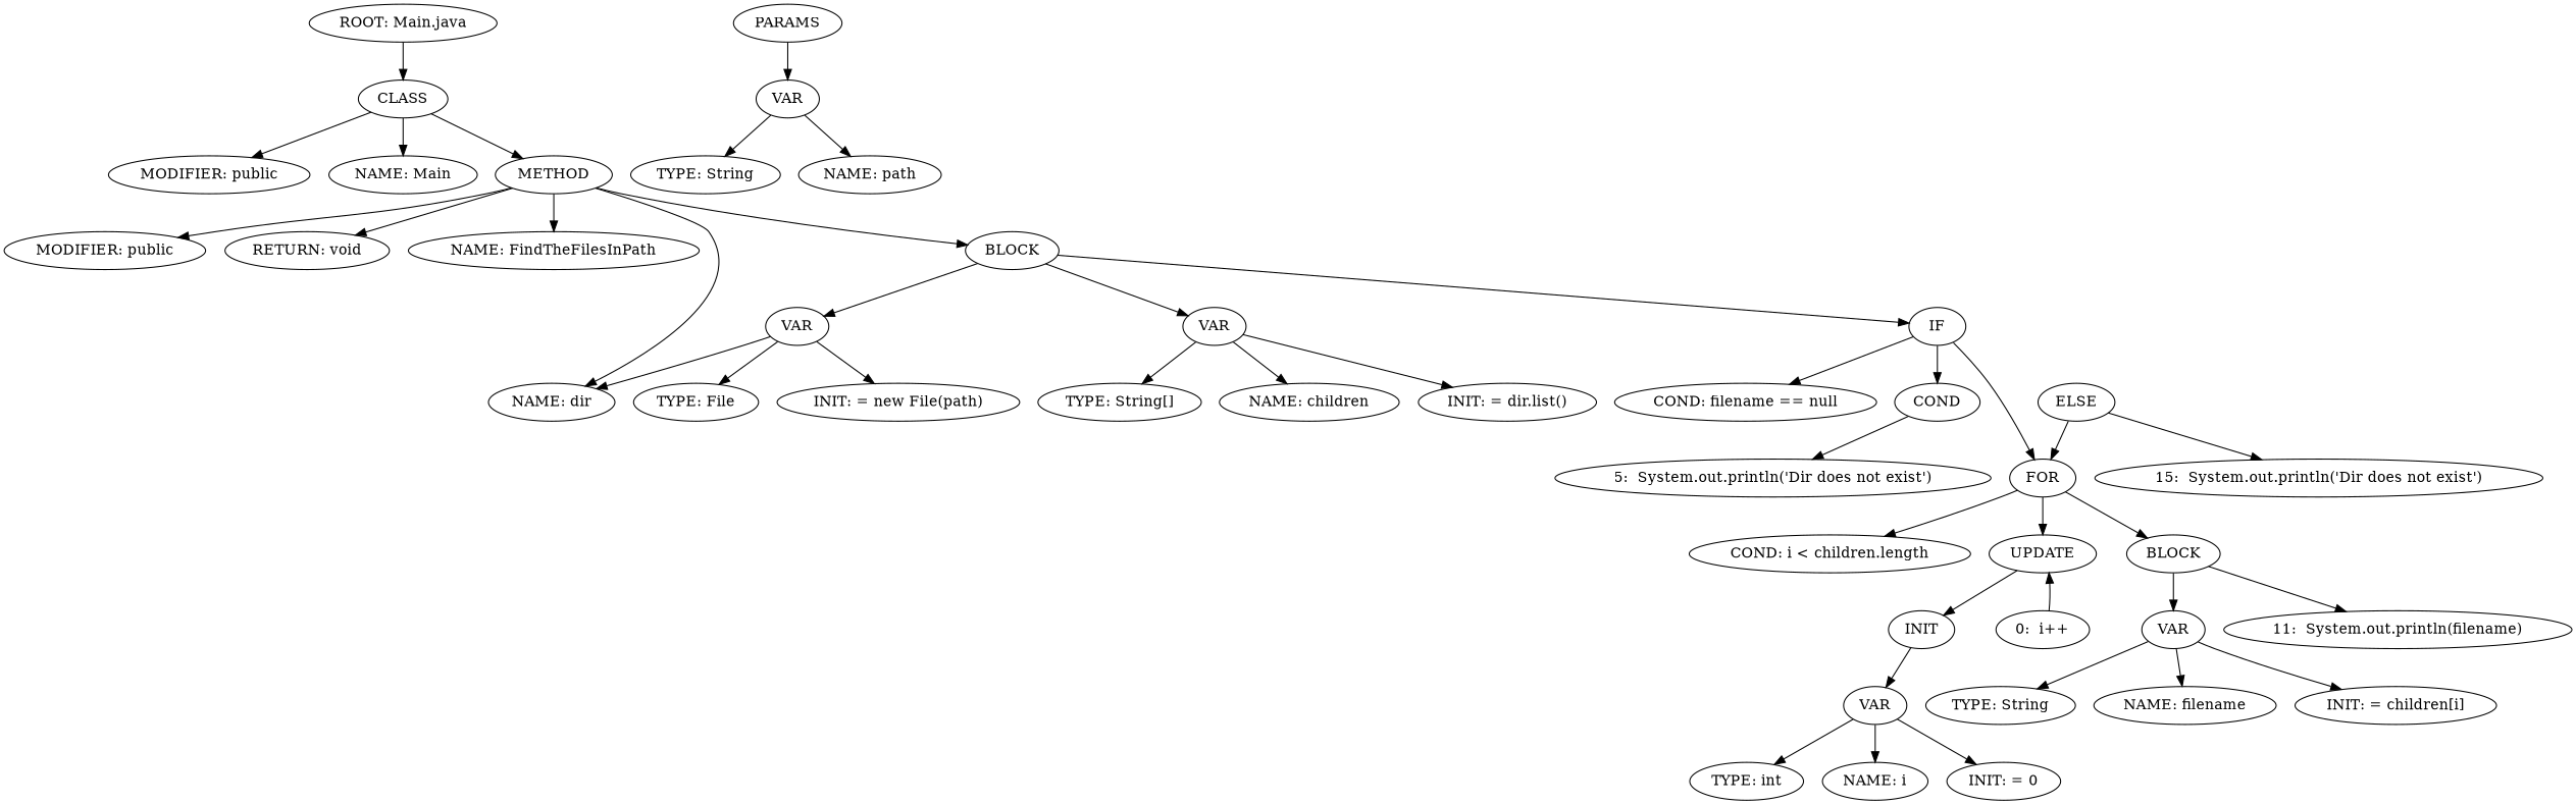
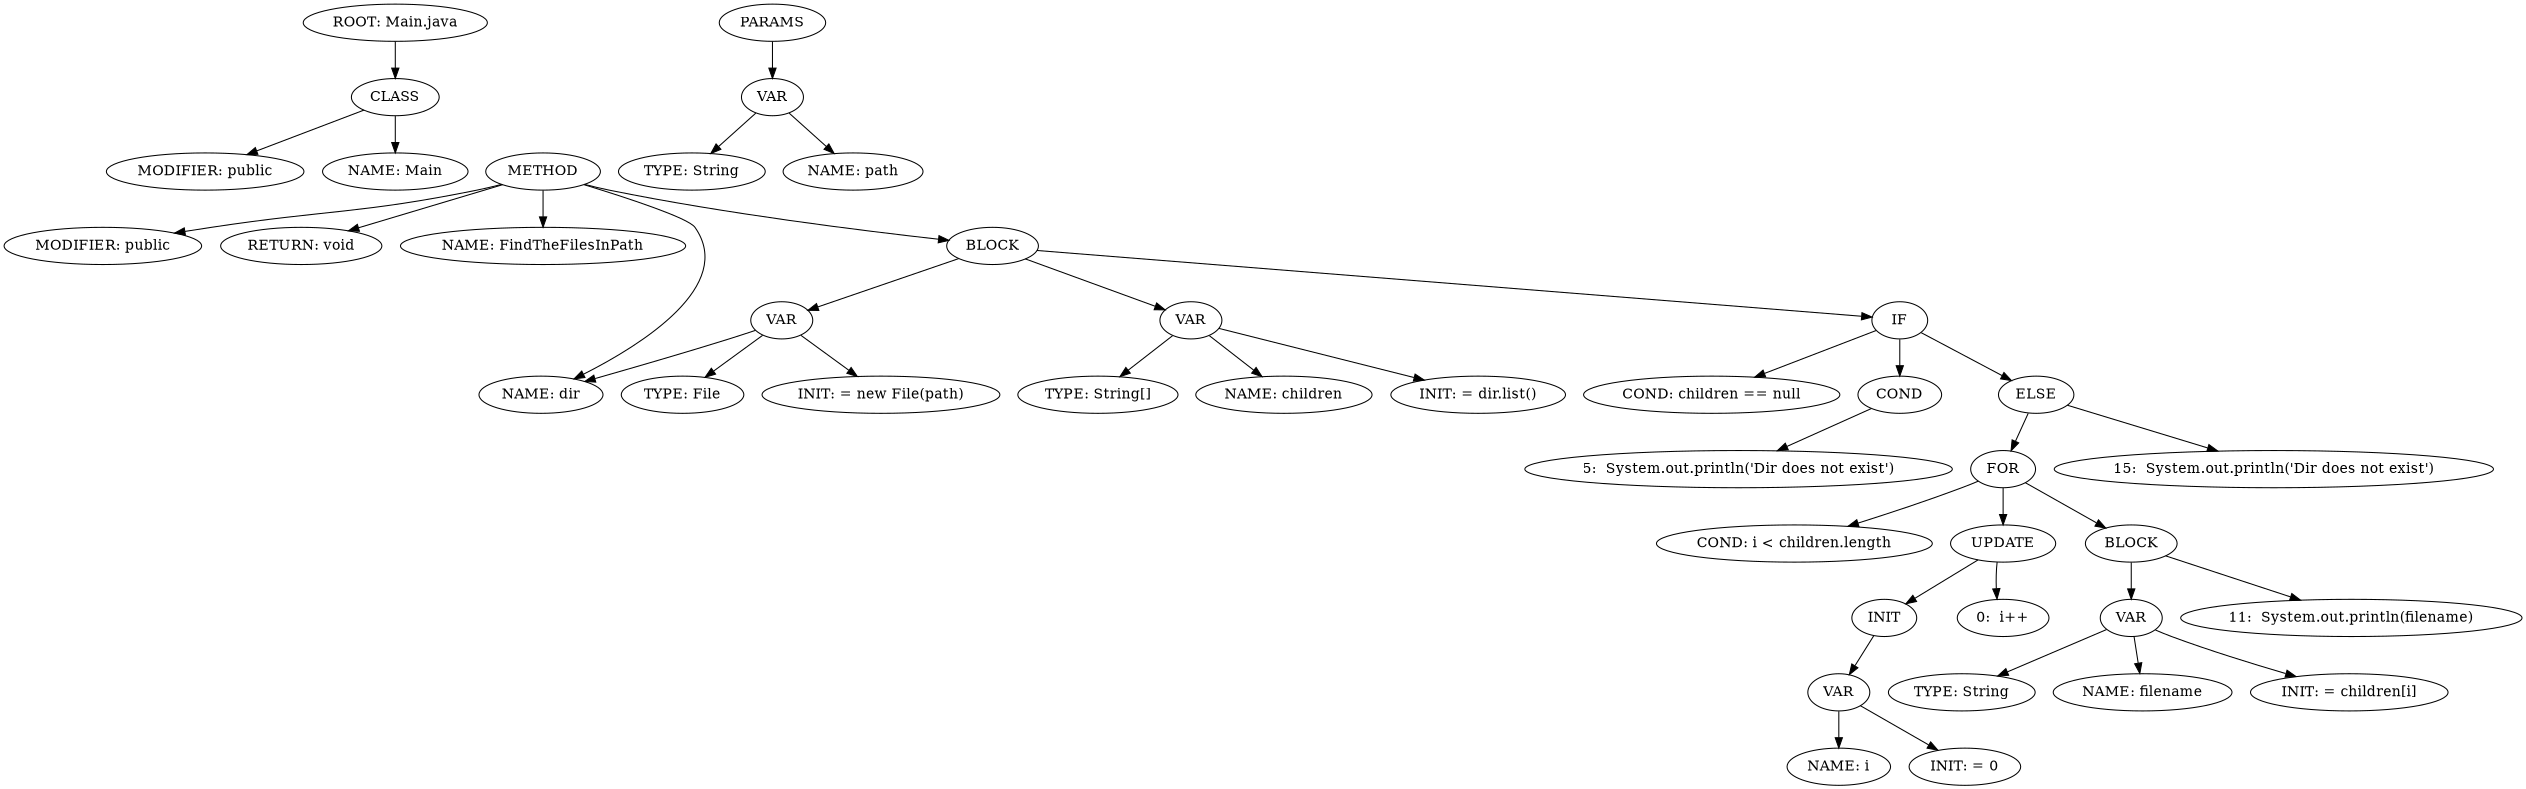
  digraph {
    n1 [label="ROOT: Main.java"]
    n2 [label=CLASS]
    n3 [label="MODIFIER: public"]
    n4 [label="NAME: Main"]
    n5 [label=METHOD]
    n6 [label="MODIFIER: public"]
    n7 [label="RETURN: void"]
    n8 [label="NAME: FindTheFilesInPath"]
    n9 [label=BLOCK]
    n10 [label="NAME: dir"]
    n11 [label=PARAMS]
    n12 [label=VAR]
    n13 [label=VAR]
    n14 [label=VAR]
    n15 [label=IF]
    n16 [label="TYPE: String"]
    n17 [label="NAME: path"]
    n18 [label="TYPE: File"]
    n19 [label="INIT: = new File(path)"]
    n20 [label="TYPE: String[]"]
    n21 [label="NAME: children"]
    n22 [label="INIT: = dir.list()"]
-   n23 [label="COND: filename == null"]
+   n23 [label="COND: children == null"]
    n24 [label=COND]
    n25 [label=ELSE]
    n26 [label="5:  System.out.println('Dir does not exist')"]
    n27 [label=FOR]
    n28 [label="15:  System.out.println('Dir does not exist')"]
    n29 [label="COND: i < children.length"]
    n30 [label=UPDATE]
    n31 [label=BLOCK]
    n32 [label=INIT]
    n33 [label=VAR]
    n34 [label="0:  i++"]
    n35 [label=VAR]
    n36 [label="11:  System.out.println(filename)"]
-   n37 [label="TYPE: int"]
    n38 [label="NAME: i"]
    n39 [label="INIT: = 0"]
    n40 [label="TYPE: String"]
    n41 [label="NAME: filename"]
    n42 [label="INIT: = children[i]"]
    n1 -> n2
    n2 -> n3
    n2 -> n4
-   n2 -> n5
    n5 -> n6
    n5 -> n7
    n5 -> n8
    n5 -> n9
    n5 -> n10
    n9 -> n13
    n9 -> n14
    n9 -> n15
    n11 -> n12
    n12 -> n16
    n12 -> n17
    n13 -> n10
    n13 -> n18
    n13 -> n19
    n14 -> n20
    n14 -> n21
    n14 -> n22
    n15 -> n23
    n15 -> n24
-   n15 -> n27
+   n15 -> n25
    n24 -> n26
    n25 -> n27
    n25 -> n28
    n27 -> n29
    n27 -> n30
    n27 -> n31
    n30 -> n32
-   n34 -> n30
+   n30 -> n34
    n31 -> n35
    n31 -> n36
    n32 -> n33
-   n33 -> n37
    n33 -> n38
    n33 -> n39
    n35 -> n40
    n35 -> n41
    n35 -> n42
  }
